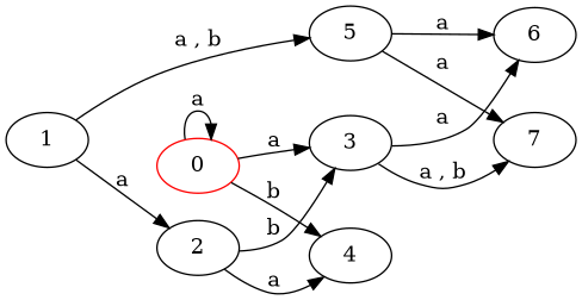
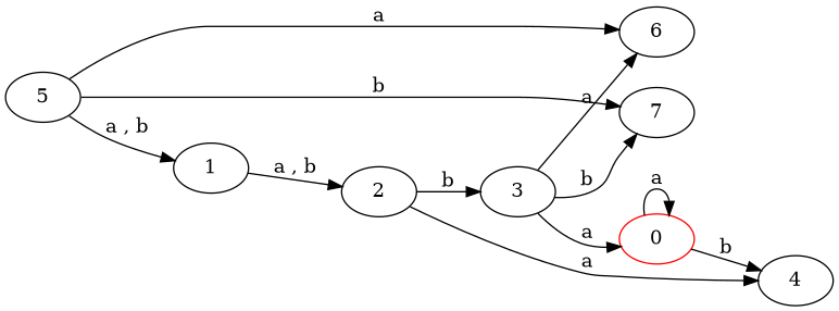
  digraph {
    rankdir=LR
    n1 [color=red label=0]
    n2 [label=3]
    n3 [label=4]
    n4 [label=6]
    n5 [label=7]
    n6 [label=1]
    n7 [label=2]
    n8 [label=5]
    n1 -> n1 [label=a]
-   n1 -> n2 [label=a]
+   n2 -> n1 [label=a]
    n1 -> n3 [label=b]
    n2 -> n4 [label=a]
-   n2 -> n5 [label="a , b"]
-   n6 -> n7 [label=a]
-   n6 -> n8 [label="a , b"]
+   n2 -> n5 [label=b]
+   n6 -> n7 [label="a , b"]
+   n8 -> n6 [label="a , b"]
    n7 -> n2 [label=b]
    n7 -> n3 [label=a]
    n8 -> n4 [label=a]
-   n8 -> n5 [label=a]
+   n8 -> n5 [label=b]
  }
